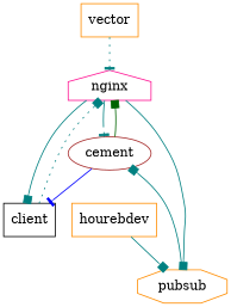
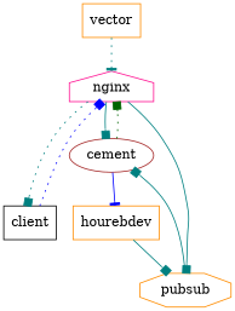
  digraph {
    fontname="DejaVu Serif"
    node [color=darkorange fontname="DejaVu Serif" shape=box]
    edge [arrowhead=box color=teal fontname="DejaVu Serif" style=solid]
    nginx [color=deeppink shape=house]
    cement [color=brown shape=ellipse]
    client [color=black]
    pubsub [shape=octagon]
    hourebdev
    vector
-   nginx -> cement [arrowhead=tee]
-   nginx -> client
+   nginx -> cement
+   nginx -> client [style=dotted]
    nginx -> pubsub
-   cement -> nginx [color=darkgreen]
-   cement -> client [arrowhead=tee color=blue]
-   client -> nginx [style=dotted]
+   cement -> nginx [color=darkgreen style=dotted]
+   cement -> hourebdev [arrowhead=tee color=blue]
+   client -> nginx [color=blue style=dotted]
    pubsub -> cement
    hourebdev -> pubsub
    vector -> nginx [arrowhead=tee style=dotted]
  }
